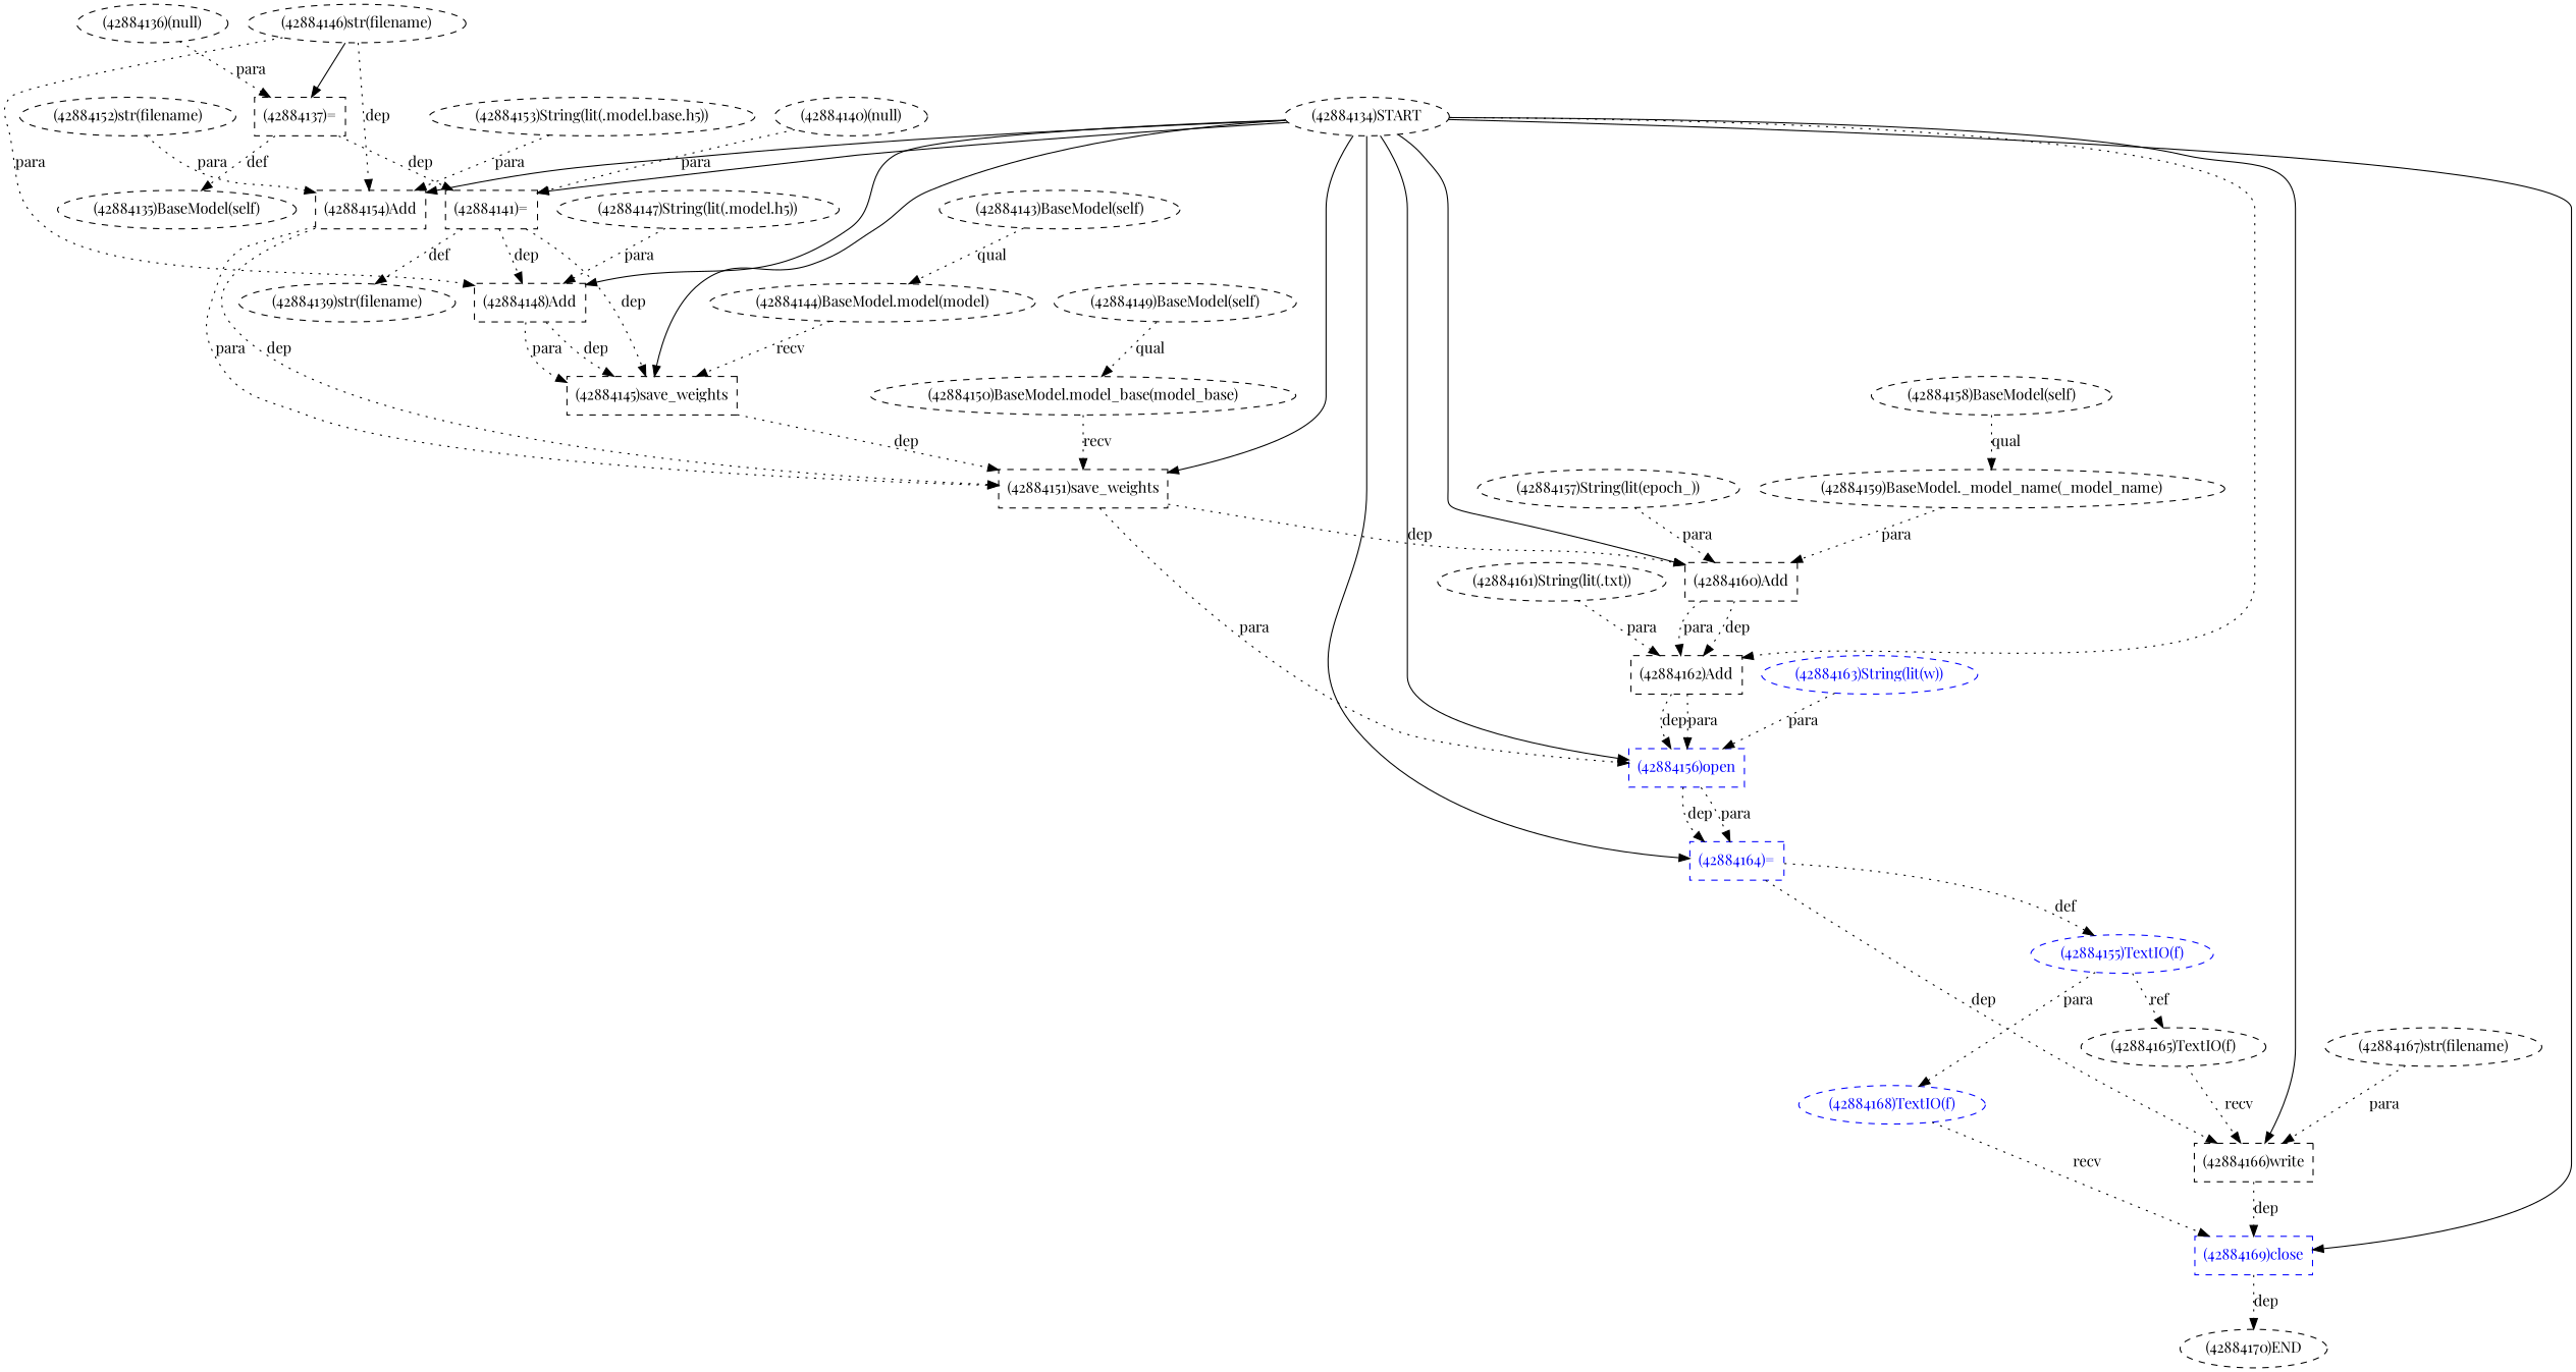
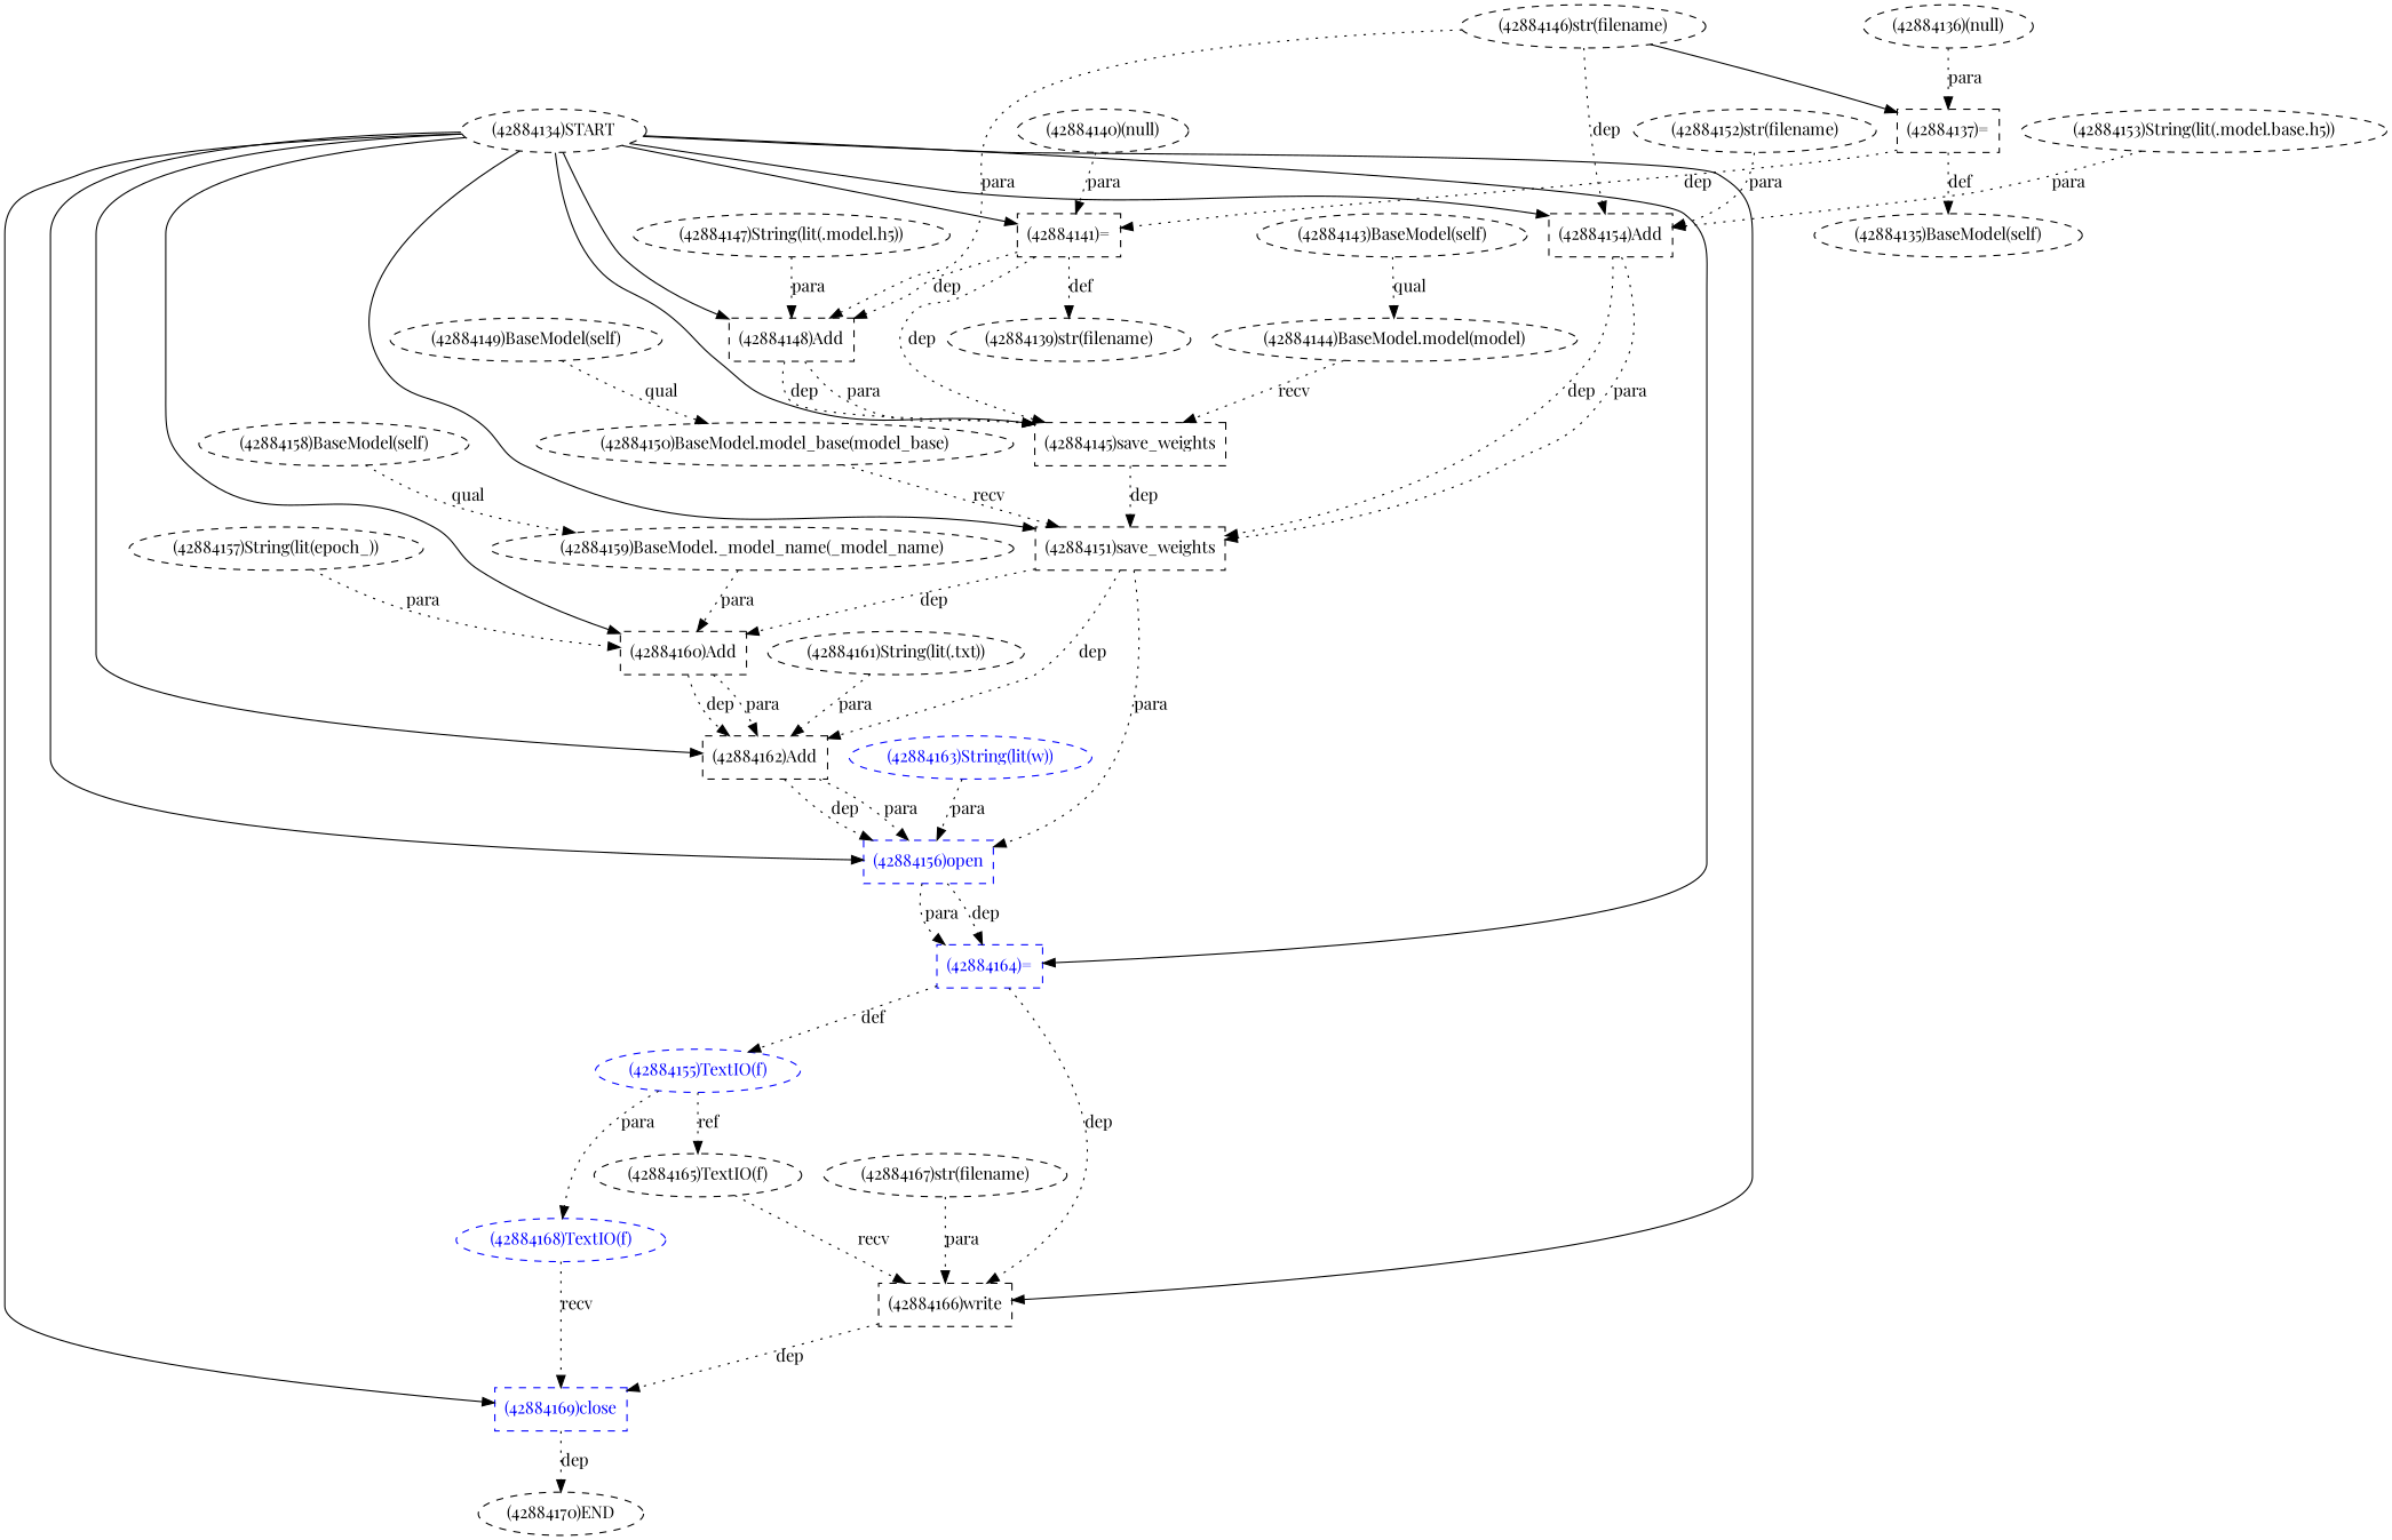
  digraph {
    fontname="Playfair Display"
    node [fontname="Playfair Display" shape=ellipse style=dashed]
    edge [fontname="Playfair Display" style=dotted]
    n1 [label="(42884158)BaseModel(self)"]
    n2 [label="(42884159)BaseModel._model_name(_model_name)"]
    n3 [label="(42884160)Add" shape=box]
    n4 [label="(42884135)BaseModel(self)"]
    n5 [color=blue fontcolor=blue label="(42884164)=" shape=box]
    n6 [label="(42884166)write" shape=box]
    n7 [color=blue fontcolor=blue label="(42884155)TextIO(f)"]
    n8 [color=blue fontcolor=blue label="(42884169)close" shape=box]
    n9 [label="(42884165)TextIO(f)"]
    n10 [color=blue fontcolor=blue label="(42884168)TextIO(f)"]
    n11 [label="(42884145)save_weights" shape=box]
    n12 [label="(42884151)save_weights" shape=box]
    n13 [label="(42884162)Add" shape=box]
    n14 [color=blue fontcolor=blue label="(42884156)open" shape=box]
    n15 [label="(42884154)Add" shape=box]
    n16 [label="(42884146)str(filename)"]
    n17 [label="(42884148)Add" shape=box]
    n18 [label="(42884137)=" shape=box]
    n19 [label="(42884170)END" shape=""]
    n20 [label="(42884139)str(filename)"]
    n21 [label="(42884152)str(filename)"]
    n22 [label="(42884147)String(lit(.model.h5))"]
    n23 [label="(42884157)String(lit(epoch_))"]
    n24 [label="(42884167)str(filename)"]
    n25 [label="(42884136)(null)"]
    n26 [label="(42884141)=" shape=box]
    n27 [label="(42884140)(null)"]
    n28 [label="(42884153)String(lit(.model.base.h5))"]
    n29 [label="(42884149)BaseModel(self)"]
    n30 [label="(42884150)BaseModel.model_base(model_base)"]
    n31 [label="(42884134)START" shape=""]
    n32 [label="(42884143)BaseModel(self)"]
    n33 [label="(42884144)BaseModel.model(model)"]
    n34 [color=blue fontcolor=blue label="(42884163)String(lit(w))"]
    n35 [label="(42884161)String(lit(.txt))"]
    n1 -> n2 [label=qual]
    n2 -> n3 [label=para]
    n3 -> n13 [label=dep]
    n3 -> n13 [label=para]
    n5 -> n6 [label=dep]
    n5 -> n7 [label=def]
    n6 -> n8 [label=dep]
    n7 -> n9 [label=ref]
    n7 -> n10 [label=para]
    n8 -> n19 [label=dep]
    n9 -> n6 [label=recv]
    n10 -> n8 [label=recv]
    n11 -> n12 [label=dep]
    n12 -> n3 [label=dep]
+   n12 -> n13 [label=dep]
    n12 -> n14 [label=para]
    n13 -> n14 [label=dep]
    n13 -> n14 [label=para]
    n14 -> n5 [label=dep]
    n14 -> n5 [label=para]
    n15 -> n12 [label=dep]
    n15 -> n12 [label=para]
    n16 -> n15 [label=dep]
    n16 -> n17 [label=para]
    n16 -> n18 [style=solid]
    n17 -> n11 [label=dep]
    n17 -> n11 [label=para]
    n18 -> n4 [label=def]
    n18 -> n26 [label=dep]
    n21 -> n15 [label=para]
    n22 -> n17 [label=para]
    n23 -> n3 [label=para]
    n24 -> n6 [label=para]
    n25 -> n18 [label=para]
    n26 -> n11 [label=dep]
    n26 -> n17 [label=dep]
    n26 -> n20 [label=def]
    n27 -> n26 [label=para]
    n28 -> n15 [label=para]
    n29 -> n30 [label=qual]
    n30 -> n12 [label=recv]
    n31 -> n3 [style=solid]
    n31 -> n5 [style=solid]
    n31 -> n6 [style=solid]
    n31 -> n8 [style=solid]
    n31 -> n11 [style=solid]
    n31 -> n12 [style=solid]
-   n31 -> n13
+   n31 -> n13 [style=solid]
    n31 -> n14 [style=solid]
    n31 -> n15 [style=solid]
    n31 -> n17 [style=solid]
    n31 -> n26 [style=solid]
    n32 -> n33 [label=qual]
    n33 -> n11 [label=recv]
    n34 -> n14 [label=para]
    n35 -> n13 [label=para]
  }
